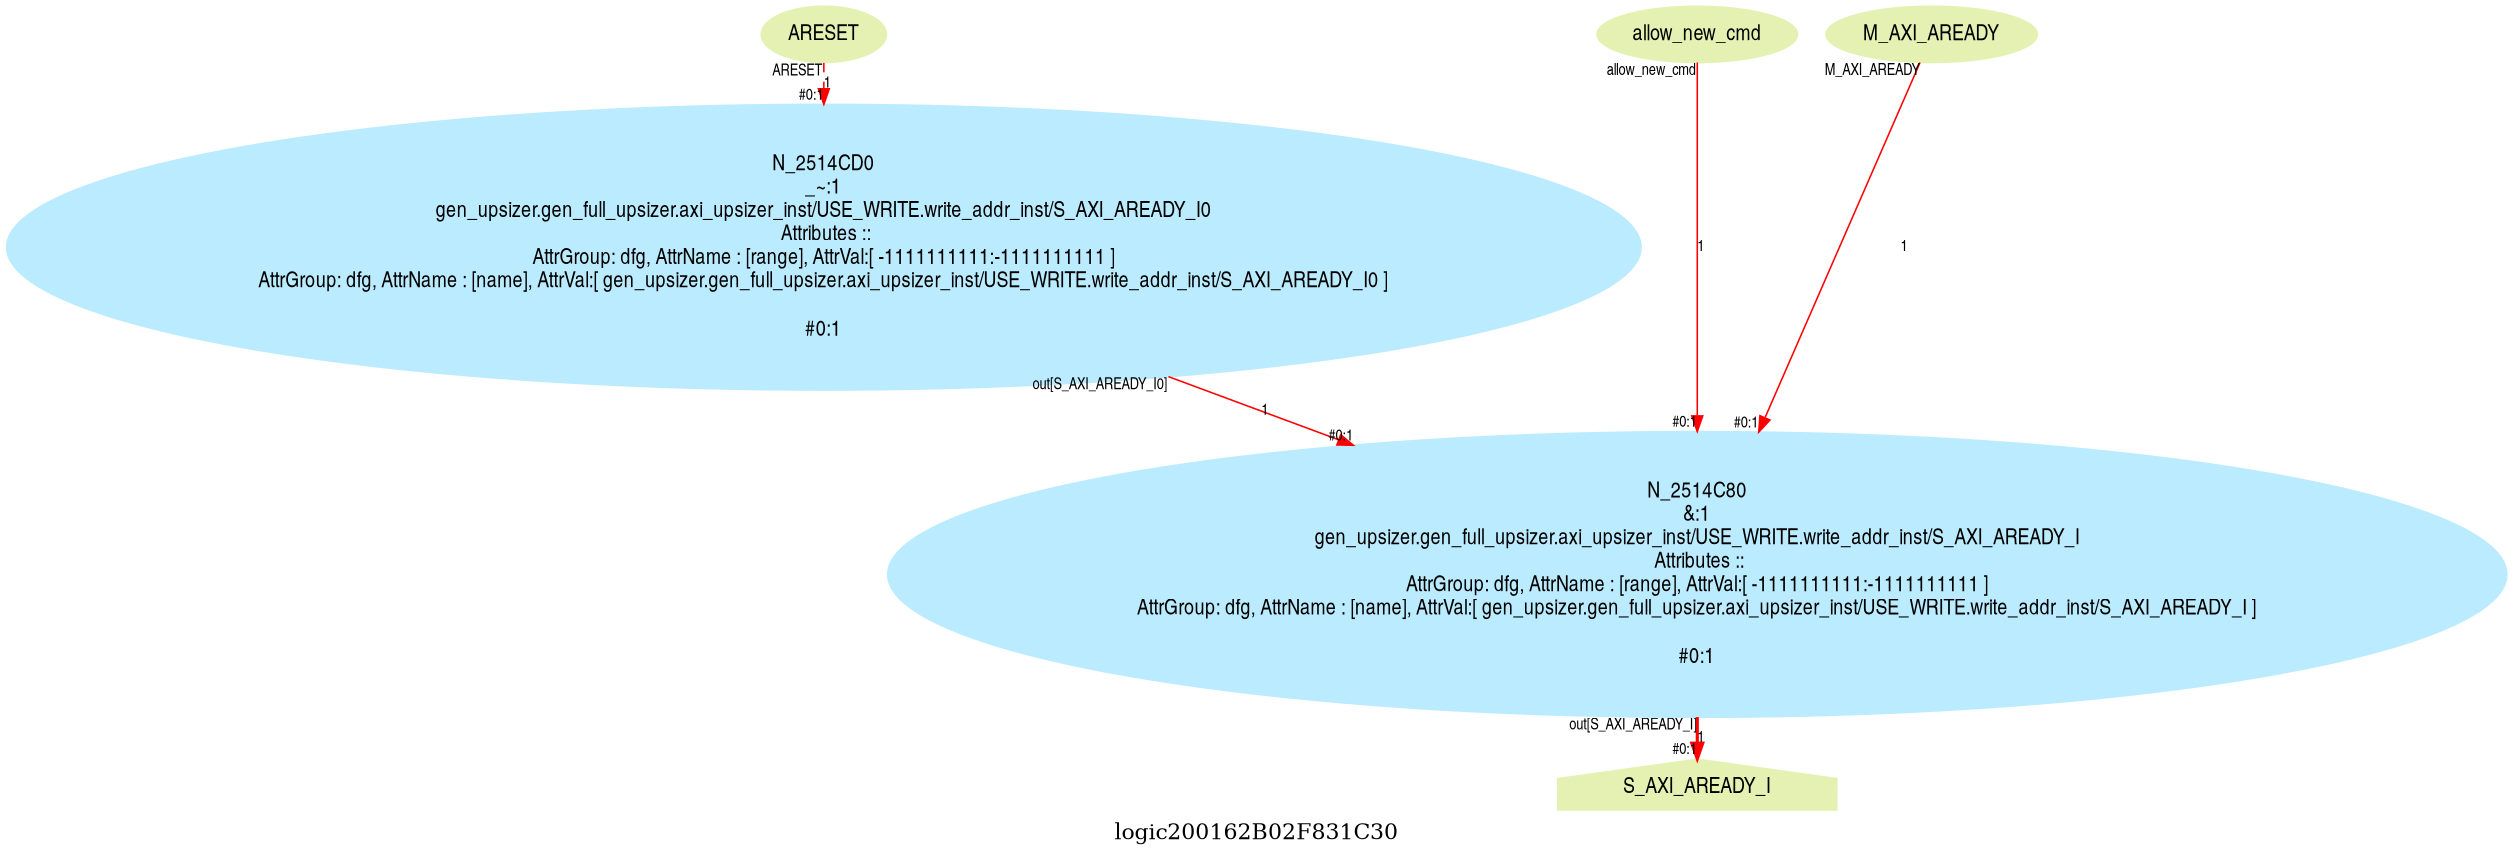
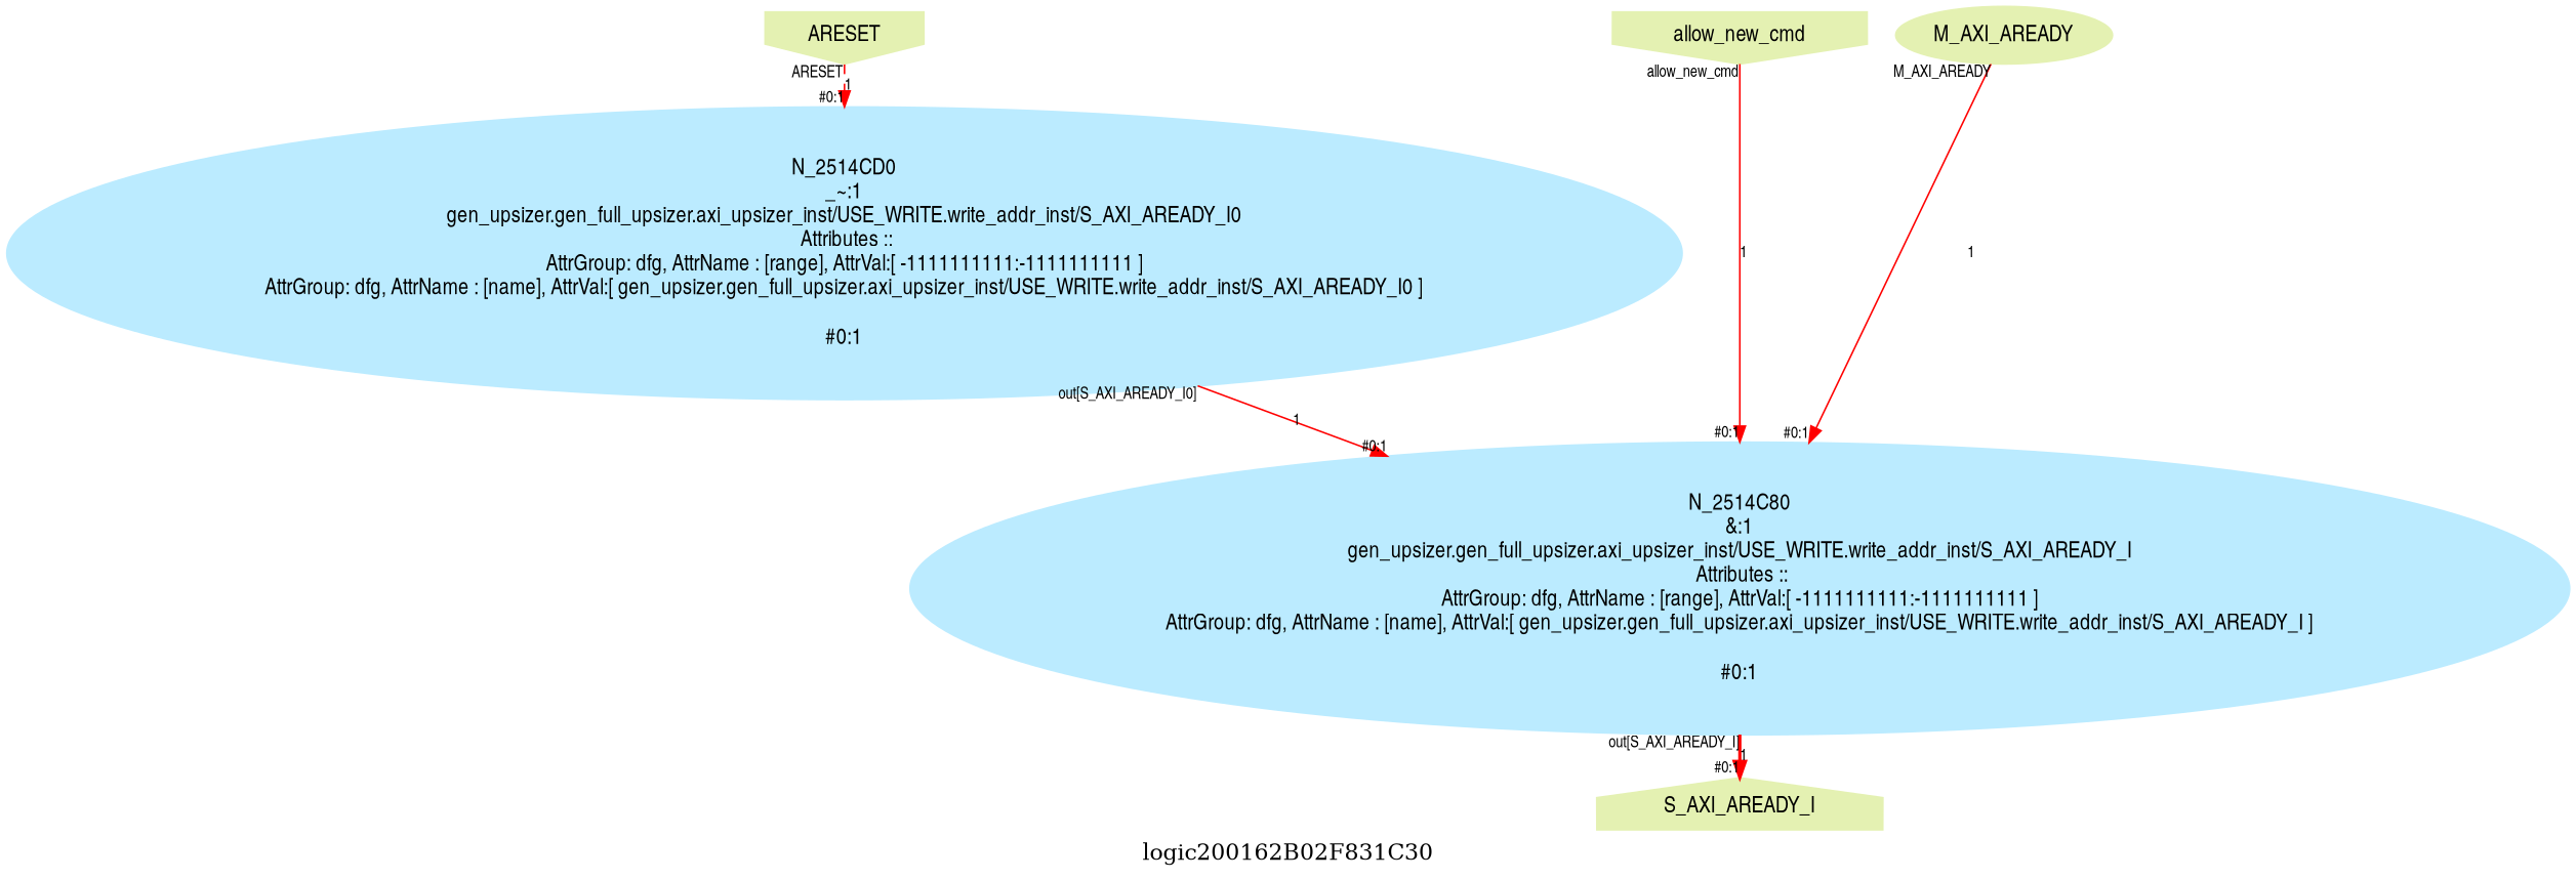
  digraph {
    label=logic200162B02F831C30
    ranksep=0.1
    splines=true
    node [color="#e4f1b2" fontname=helveticanarrow style=filled]
    edge [color="#ff0000" fontname=helveticanarrow fontsize=10 headlabel="#0:1" style=solid]
-   n1 [label=ARESET shape=ellipse]
-   n2 [label=allow_new_cmd shape=ellipse]
+   n1 [label=ARESET shape=invhouse]
+   n2 [label=allow_new_cmd shape=invhouse]
    n3 [label=M_AXI_AREADY shape=ellipse]
    n4 [label=S_AXI_AREADY_I shape=house]
    n5 [color="#bbebff" label="N_2514CD0\n_~:1\ngen_upsizer.gen_full_upsizer.axi_upsizer_inst/USE_WRITE.write_addr_inst/S_AXI_AREADY_I0\n Attributes ::\nAttrGroup: dfg, AttrName : [range], AttrVal:[ -1111111111:-1111111111 ]\nAttrGroup: dfg, AttrName : [name], AttrVal:[ gen_upsizer.gen_full_upsizer.axi_upsizer_inst/USE_WRITE.write_addr_inst/S_AXI_AREADY_I0 ]\n\n#0:1\n"]
    n6 [color="#bbebff" label="N_2514C80\n&:1\ngen_upsizer.gen_full_upsizer.axi_upsizer_inst/USE_WRITE.write_addr_inst/S_AXI_AREADY_I\n Attributes ::\nAttrGroup: dfg, AttrName : [range], AttrVal:[ -1111111111:-1111111111 ]\nAttrGroup: dfg, AttrName : [name], AttrVal:[ gen_upsizer.gen_full_upsizer.axi_upsizer_inst/USE_WRITE.write_addr_inst/S_AXI_AREADY_I ]\n\n#0:1\n"]
    subgraph sub_1 {
      rank=source
      n1
      n2
      n3
    }
    subgraph sub_2 {
      rank=sink
      n4
    }
    n1 -> n5 [label=1 style=dashed taillabel=ARESET]
    n2 -> n6 [label=1 taillabel=allow_new_cmd]
    n3 -> n6 [label=1 taillabel=M_AXI_AREADY]
    n5 -> n6 [label=1 taillabel="out[S_AXI_AREADY_I0]"]
    n6 -> n4 [label=1 style=bold taillabel="out[S_AXI_AREADY_I]"]
  }
